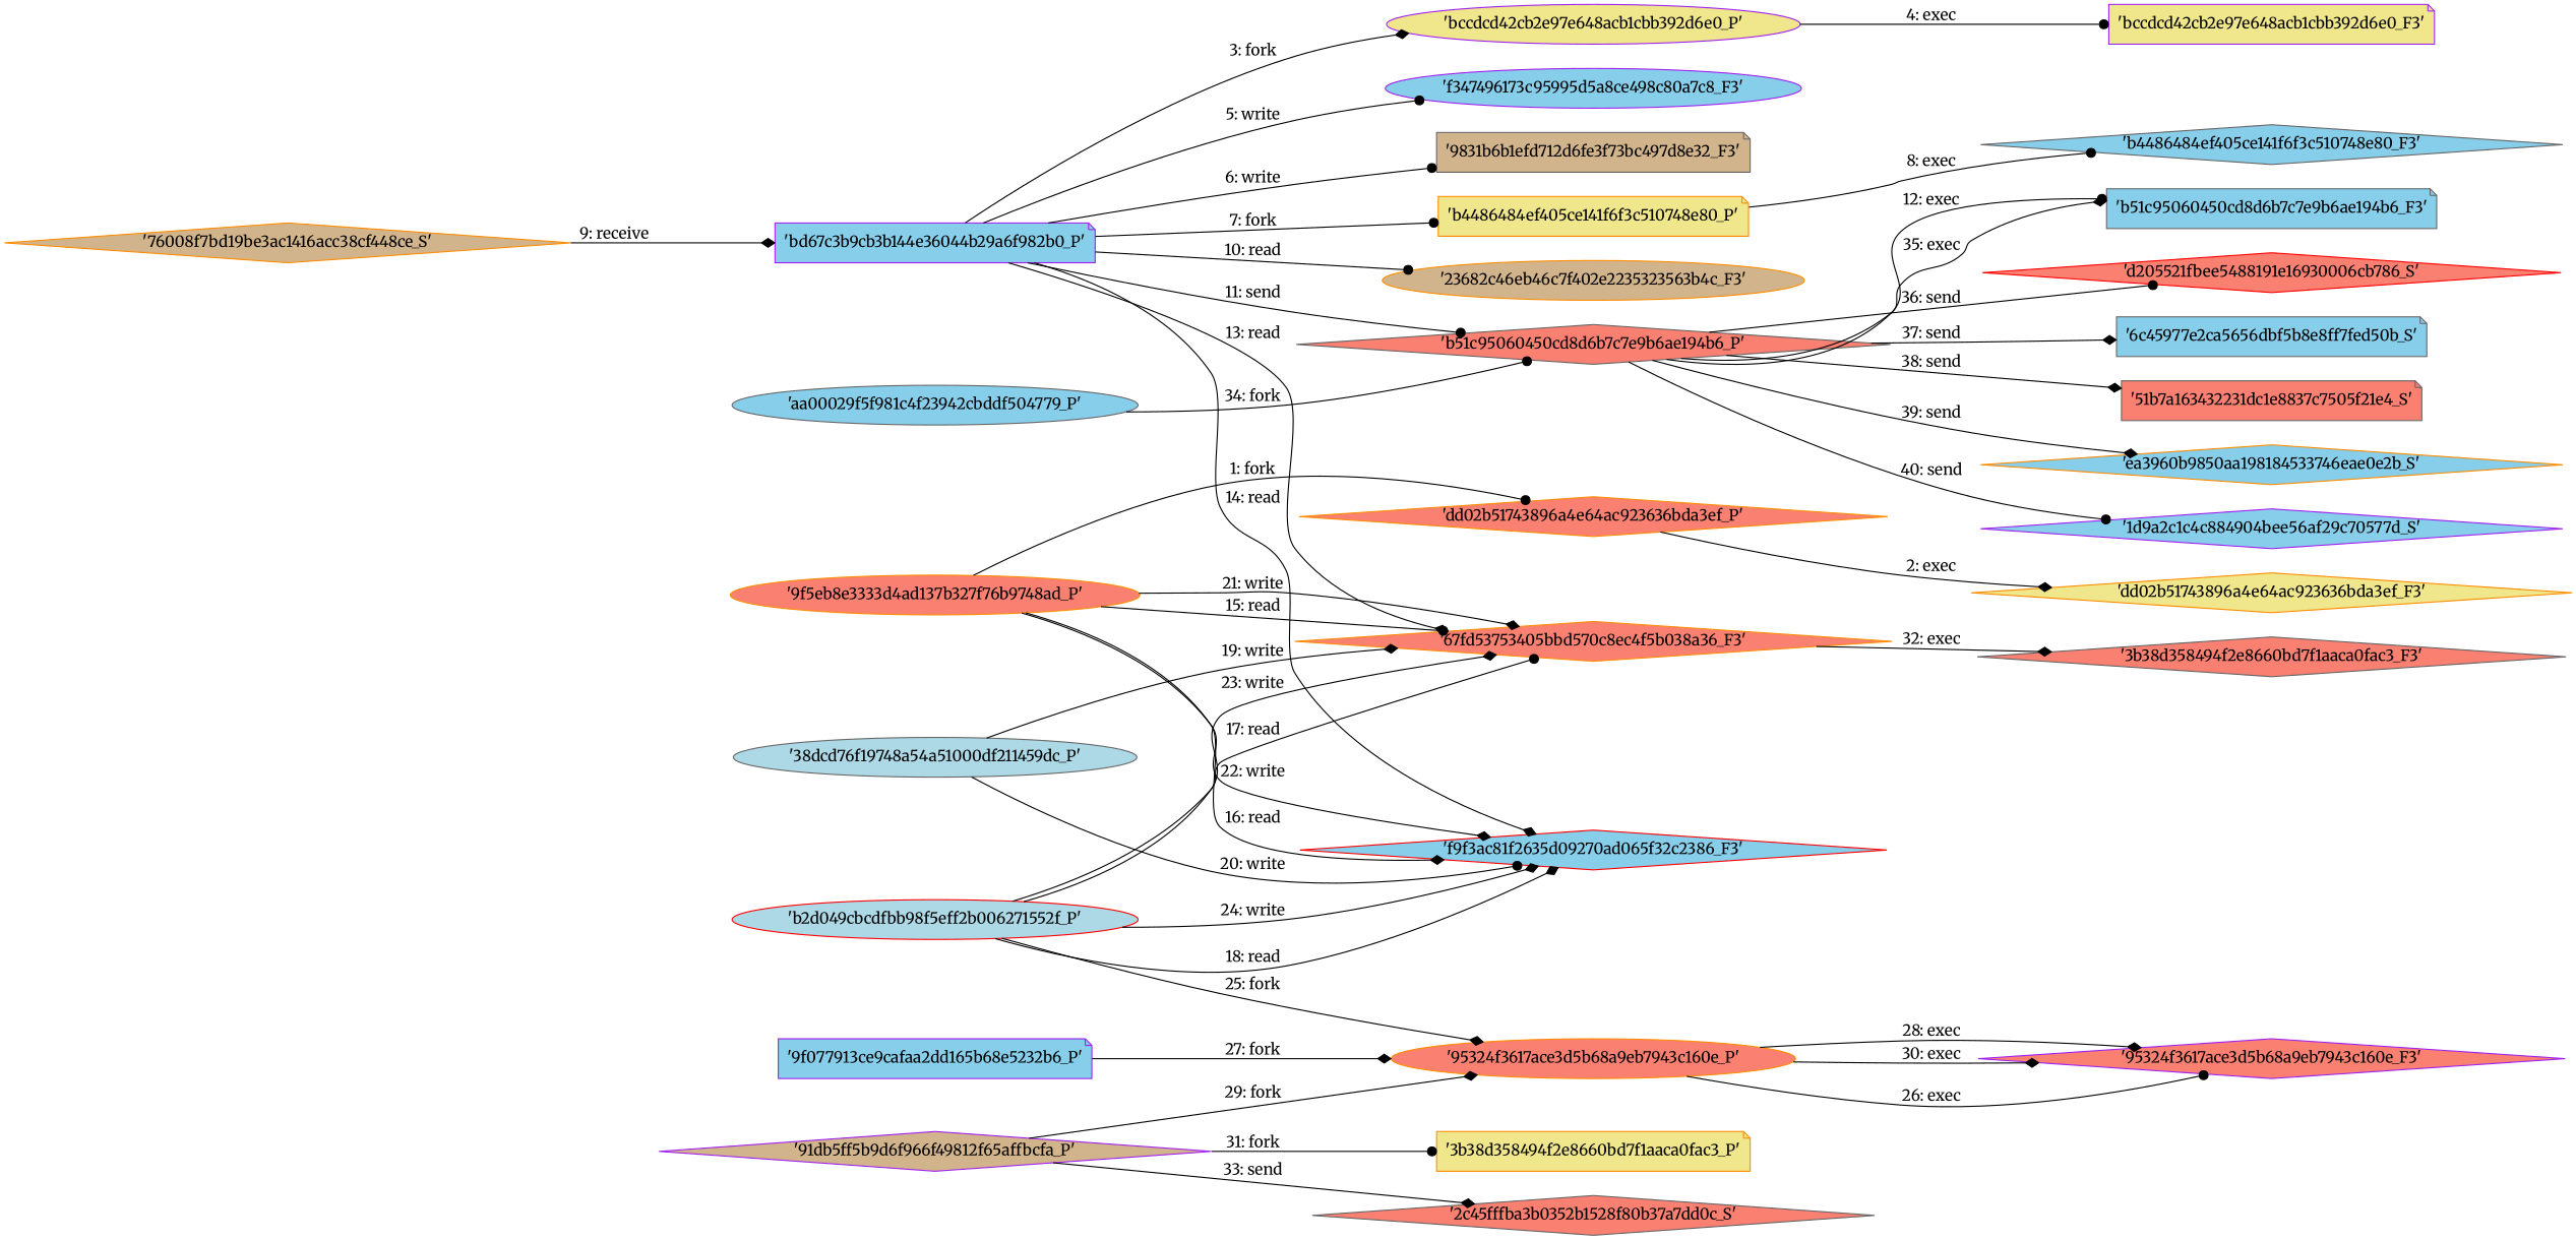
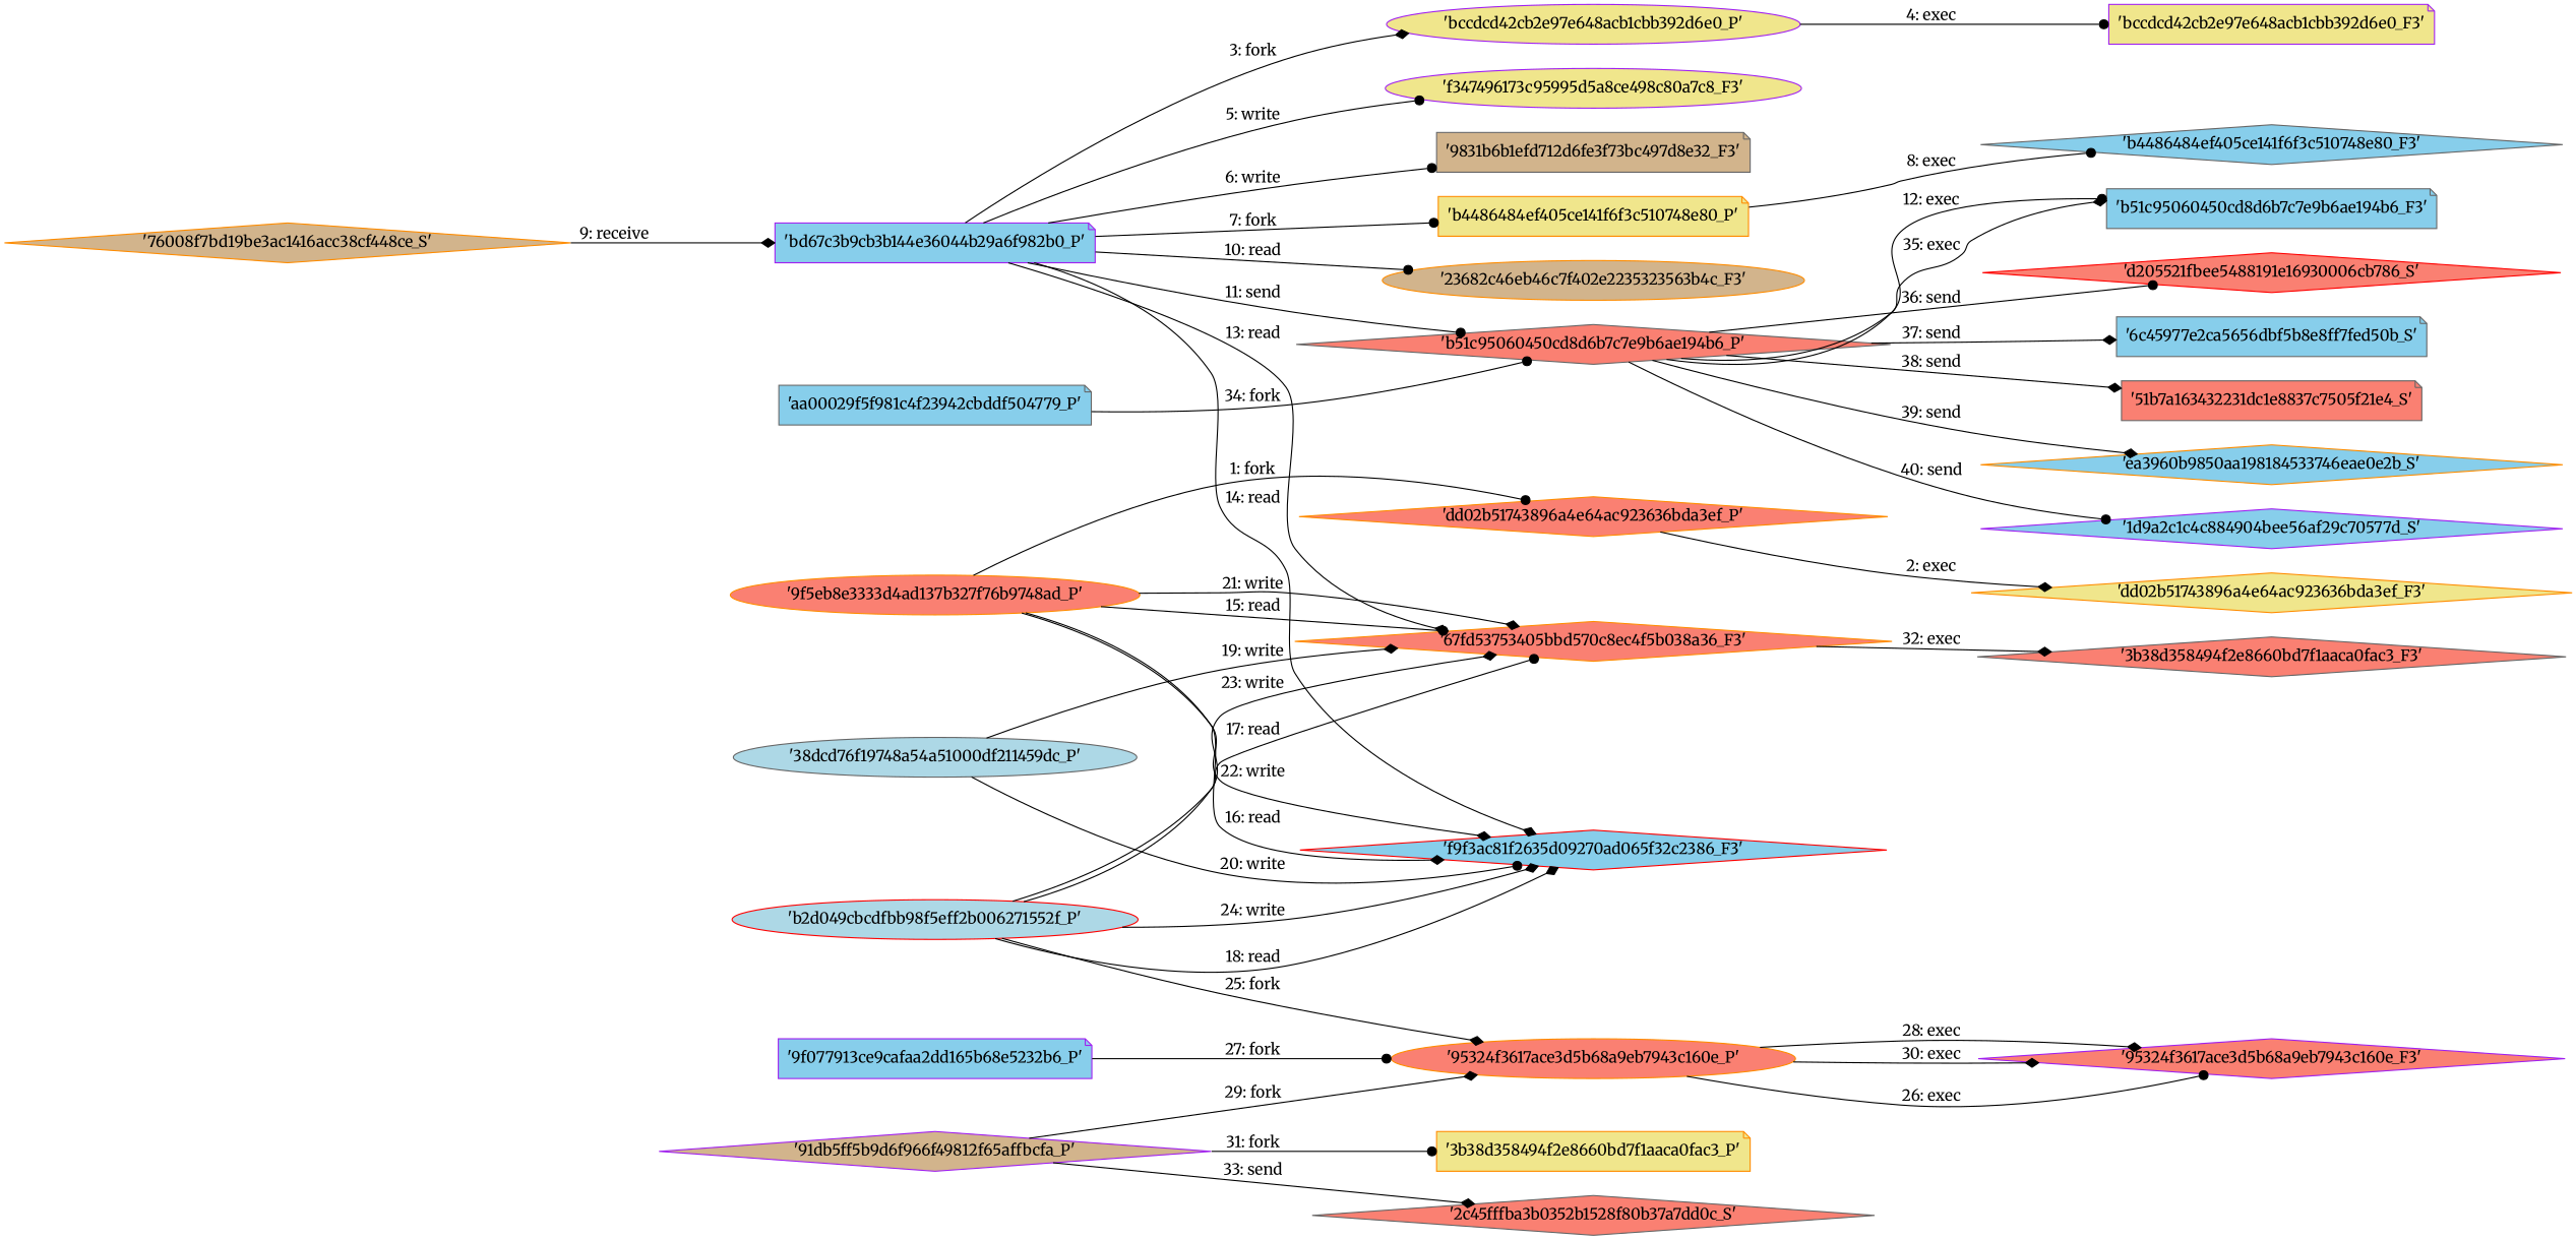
  digraph {
    engine=neato
    fixedsize=false
    fontname=Merriweather
    fontsize=10
    nodesep=0.3
    rankdir=LR
    ranksep=0
    splines=true
    node [color=gray40 fillcolor=skyblue fontname=Merriweather node_type=Process shape=diamond style=filled]
    edge [arrowhead=diamond fontname=Merriweather]
    "'bd67c3b9cb3b144e36044b29a6f982b0_P'" [color=purple shape=note]
    "'bccdcd42cb2e97e648acb1cbb392d6e0_P'" [color=purple fillcolor=khaki shape=ellipse]
-   "'f347496173c95995d5a8ce498c80a7c8_F3'" [color=purple node_type=file shape=ellipse]
+   "'f347496173c95995d5a8ce498c80a7c8_F3'" [color=purple fillcolor=khaki node_type=file shape=ellipse]
    "'9831b6b1efd712d6fe3f73bc497d8e32_F3'" [fillcolor=tan node_type=file shape=note]
    "'b4486484ef405ce141f6f3c510748e80_P'" [color=darkorange fillcolor=khaki shape=note]
    "'23682c46eb46c7f402e2235323563b4c_F3'" [color=darkorange fillcolor=tan node_type=file shape=ellipse]
    "'b51c95060450cd8d6b7c7e9b6ae194b6_P'" [fillcolor=salmon]
    "'67fd53753405bbd570c8ec4f5b038a36_F3'" [color=darkorange fillcolor=salmon node_type=file]
    "'f9f3ac81f2635d09270ad065f32c2386_F3'" [color=red node_type=file]
    "'dd02b51743896a4e64ac923636bda3ef_P'" [color=darkorange fillcolor=salmon]
    "'dd02b51743896a4e64ac923636bda3ef_F3'" [color=darkorange fillcolor=khaki node_type=File]
    "'bccdcd42cb2e97e648acb1cbb392d6e0_F3'" [color=purple fillcolor=khaki node_type=File shape=note]
    "'b4486484ef405ce141f6f3c510748e80_F3'" [node_type=File]
    "'b51c95060450cd8d6b7c7e9b6ae194b6_F3'" [node_type=File shape=note]
    "'d205521fbee5488191e16930006cb786_S'" [color=red fillcolor=salmon node_type=Socket]
    "'6c45977e2ca5656dbf5b8e8ff7fed50b_S'" [node_type=Socket shape=note]
    "'51b7a163432231dc1e8837c7505f21e4_S'" [fillcolor=salmon node_type=Socket shape=note]
    "'ea3960b9850aa198184533746eae0e2b_S'" [color=darkorange node_type=Socket]
    "'1d9a2c1c4c884904bee56af29c70577d_S'" [color=purple node_type=Socket]
    "'3b38d358494f2e8660bd7f1aaca0fac3_F3'" [fillcolor=salmon node_type=File]
    "'76008f7bd19be3ac1416acc38cf448ce_S'" [color=darkorange fillcolor=tan node_type=Socket]
    "'9f5eb8e3333d4ad137b327f76b9748ad_P'" [color=darkorange fillcolor=salmon shape=ellipse]
    "'b2d049cbcdfbb98f5eff2b006271552f_P'" [color=red fillcolor=lightblue shape=ellipse]
    "'95324f3617ace3d5b68a9eb7943c160e_P'" [color=darkorange fillcolor=salmon shape=ellipse]
    "'95324f3617ace3d5b68a9eb7943c160e_F3'" [color=purple fillcolor=salmon node_type=File]
    "'38dcd76f19748a54a51000df211459dc_P'" [fillcolor=lightblue shape=ellipse]
    "'9f077913ce9cafaa2dd165b68e5232b6_P'" [color=purple shape=note]
    "'91db5ff5b9d6f966f49812f65affbcfa_P'" [color=purple fillcolor=tan]
    "'3b38d358494f2e8660bd7f1aaca0fac3_P'" [color=darkorange fillcolor=khaki shape=note]
    "'2c45fffba3b0352b1528f80b37a7dd0c_S'" [fillcolor=salmon node_type=Socket]
-   "'aa00029f5f981c4f23942cbddf504779_P'" [shape=ellipse]
+   "'aa00029f5f981c4f23942cbddf504779_P'" [shape=note]
    "'bd67c3b9cb3b144e36044b29a6f982b0_P'" -> "'bccdcd42cb2e97e648acb1cbb392d6e0_P'" [label="3: fork"]
    "'bd67c3b9cb3b144e36044b29a6f982b0_P'" -> "'f347496173c95995d5a8ce498c80a7c8_F3'" [arrowhead=dot label="5: write"]
    "'bd67c3b9cb3b144e36044b29a6f982b0_P'" -> "'9831b6b1efd712d6fe3f73bc497d8e32_F3'" [arrowhead=dot label="6: write"]
    "'bd67c3b9cb3b144e36044b29a6f982b0_P'" -> "'b4486484ef405ce141f6f3c510748e80_P'" [arrowhead=dot label="7: fork"]
    "'bd67c3b9cb3b144e36044b29a6f982b0_P'" -> "'23682c46eb46c7f402e2235323563b4c_F3'" [arrowhead=dot label="10: read"]
    "'bd67c3b9cb3b144e36044b29a6f982b0_P'" -> "'b51c95060450cd8d6b7c7e9b6ae194b6_P'" [arrowhead=dot label="11: send"]
    "'bd67c3b9cb3b144e36044b29a6f982b0_P'" -> "'67fd53753405bbd570c8ec4f5b038a36_F3'" [label="13: read"]
    "'bd67c3b9cb3b144e36044b29a6f982b0_P'" -> "'f9f3ac81f2635d09270ad065f32c2386_F3'" [label="14: read"]
    "'bccdcd42cb2e97e648acb1cbb392d6e0_P'" -> "'bccdcd42cb2e97e648acb1cbb392d6e0_F3'" [arrowhead=dot label="4: exec"]
    "'b4486484ef405ce141f6f3c510748e80_P'" -> "'b4486484ef405ce141f6f3c510748e80_F3'" [arrowhead=dot label="8: exec"]
    "'b51c95060450cd8d6b7c7e9b6ae194b6_P'" -> "'b51c95060450cd8d6b7c7e9b6ae194b6_F3'" [arrowhead=dot label="12: exec"]
    "'b51c95060450cd8d6b7c7e9b6ae194b6_P'" -> "'b51c95060450cd8d6b7c7e9b6ae194b6_F3'" [label="35: exec"]
    "'b51c95060450cd8d6b7c7e9b6ae194b6_P'" -> "'d205521fbee5488191e16930006cb786_S'" [arrowhead=dot label="36: send"]
    "'b51c95060450cd8d6b7c7e9b6ae194b6_P'" -> "'6c45977e2ca5656dbf5b8e8ff7fed50b_S'" [label="37: send"]
    "'b51c95060450cd8d6b7c7e9b6ae194b6_P'" -> "'51b7a163432231dc1e8837c7505f21e4_S'" [label="38: send"]
    "'b51c95060450cd8d6b7c7e9b6ae194b6_P'" -> "'ea3960b9850aa198184533746eae0e2b_S'" [label="39: send"]
    "'b51c95060450cd8d6b7c7e9b6ae194b6_P'" -> "'1d9a2c1c4c884904bee56af29c70577d_S'" [arrowhead=dot label="40: send"]
    "'67fd53753405bbd570c8ec4f5b038a36_F3'" -> "'3b38d358494f2e8660bd7f1aaca0fac3_F3'" [label="32: exec"]
    "'dd02b51743896a4e64ac923636bda3ef_P'" -> "'dd02b51743896a4e64ac923636bda3ef_F3'" [label="2: exec"]
    "'76008f7bd19be3ac1416acc38cf448ce_S'" -> "'bd67c3b9cb3b144e36044b29a6f982b0_P'" [label="9: receive"]
    "'9f5eb8e3333d4ad137b327f76b9748ad_P'" -> "'67fd53753405bbd570c8ec4f5b038a36_F3'" [arrowhead=dot label="15: read"]
    "'9f5eb8e3333d4ad137b327f76b9748ad_P'" -> "'67fd53753405bbd570c8ec4f5b038a36_F3'" [label="21: write"]
    "'9f5eb8e3333d4ad137b327f76b9748ad_P'" -> "'f9f3ac81f2635d09270ad065f32c2386_F3'" [label="16: read"]
    "'9f5eb8e3333d4ad137b327f76b9748ad_P'" -> "'f9f3ac81f2635d09270ad065f32c2386_F3'" [label="22: write"]
    "'9f5eb8e3333d4ad137b327f76b9748ad_P'" -> "'dd02b51743896a4e64ac923636bda3ef_P'" [arrowhead=dot label="1: fork"]
    "'b2d049cbcdfbb98f5eff2b006271552f_P'" -> "'67fd53753405bbd570c8ec4f5b038a36_F3'" [arrowhead=dot label="17: read"]
    "'b2d049cbcdfbb98f5eff2b006271552f_P'" -> "'67fd53753405bbd570c8ec4f5b038a36_F3'" [label="23: write"]
    "'b2d049cbcdfbb98f5eff2b006271552f_P'" -> "'f9f3ac81f2635d09270ad065f32c2386_F3'" [label="18: read"]
    "'b2d049cbcdfbb98f5eff2b006271552f_P'" -> "'f9f3ac81f2635d09270ad065f32c2386_F3'" [label="24: write"]
    "'b2d049cbcdfbb98f5eff2b006271552f_P'" -> "'95324f3617ace3d5b68a9eb7943c160e_P'" [label="25: fork"]
    "'95324f3617ace3d5b68a9eb7943c160e_P'" -> "'95324f3617ace3d5b68a9eb7943c160e_F3'" [arrowhead=dot label="26: exec"]
    "'95324f3617ace3d5b68a9eb7943c160e_P'" -> "'95324f3617ace3d5b68a9eb7943c160e_F3'" [label="28: exec"]
    "'95324f3617ace3d5b68a9eb7943c160e_P'" -> "'95324f3617ace3d5b68a9eb7943c160e_F3'" [label="30: exec"]
    "'38dcd76f19748a54a51000df211459dc_P'" -> "'67fd53753405bbd570c8ec4f5b038a36_F3'" [label="19: write"]
    "'38dcd76f19748a54a51000df211459dc_P'" -> "'f9f3ac81f2635d09270ad065f32c2386_F3'" [arrowhead=dot label="20: write"]
-   "'9f077913ce9cafaa2dd165b68e5232b6_P'" -> "'95324f3617ace3d5b68a9eb7943c160e_P'" [label="27: fork"]
+   "'9f077913ce9cafaa2dd165b68e5232b6_P'" -> "'95324f3617ace3d5b68a9eb7943c160e_P'" [arrowhead=dot label="27: fork"]
    "'91db5ff5b9d6f966f49812f65affbcfa_P'" -> "'95324f3617ace3d5b68a9eb7943c160e_P'" [label="29: fork"]
    "'91db5ff5b9d6f966f49812f65affbcfa_P'" -> "'3b38d358494f2e8660bd7f1aaca0fac3_P'" [arrowhead=dot label="31: fork"]
    "'91db5ff5b9d6f966f49812f65affbcfa_P'" -> "'2c45fffba3b0352b1528f80b37a7dd0c_S'" [label="33: send"]
    "'aa00029f5f981c4f23942cbddf504779_P'" -> "'b51c95060450cd8d6b7c7e9b6ae194b6_P'" [arrowhead=dot label="34: fork"]
  }
